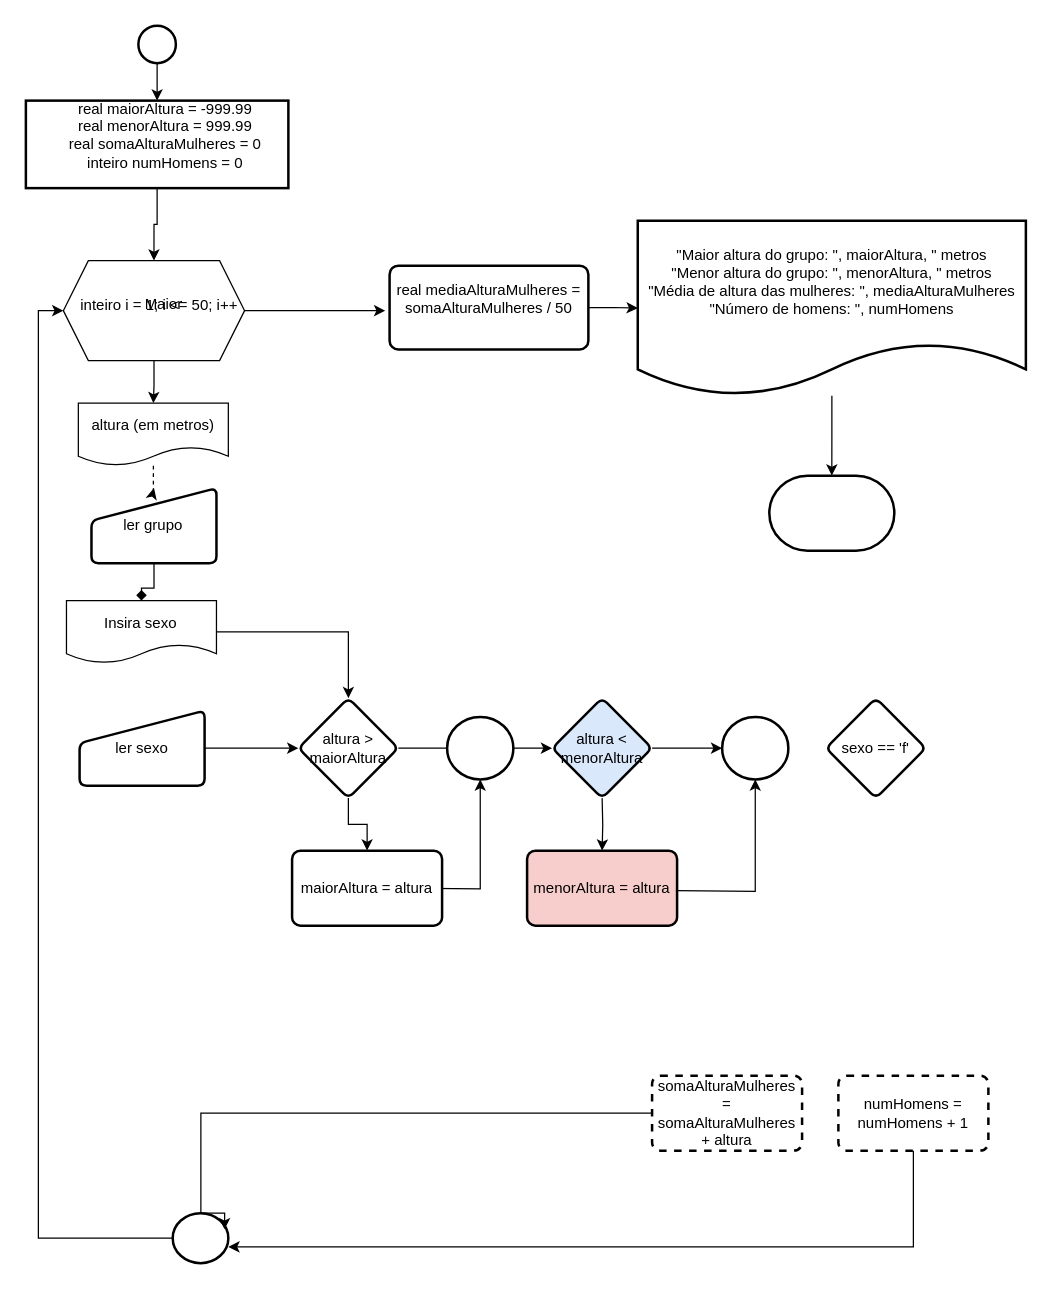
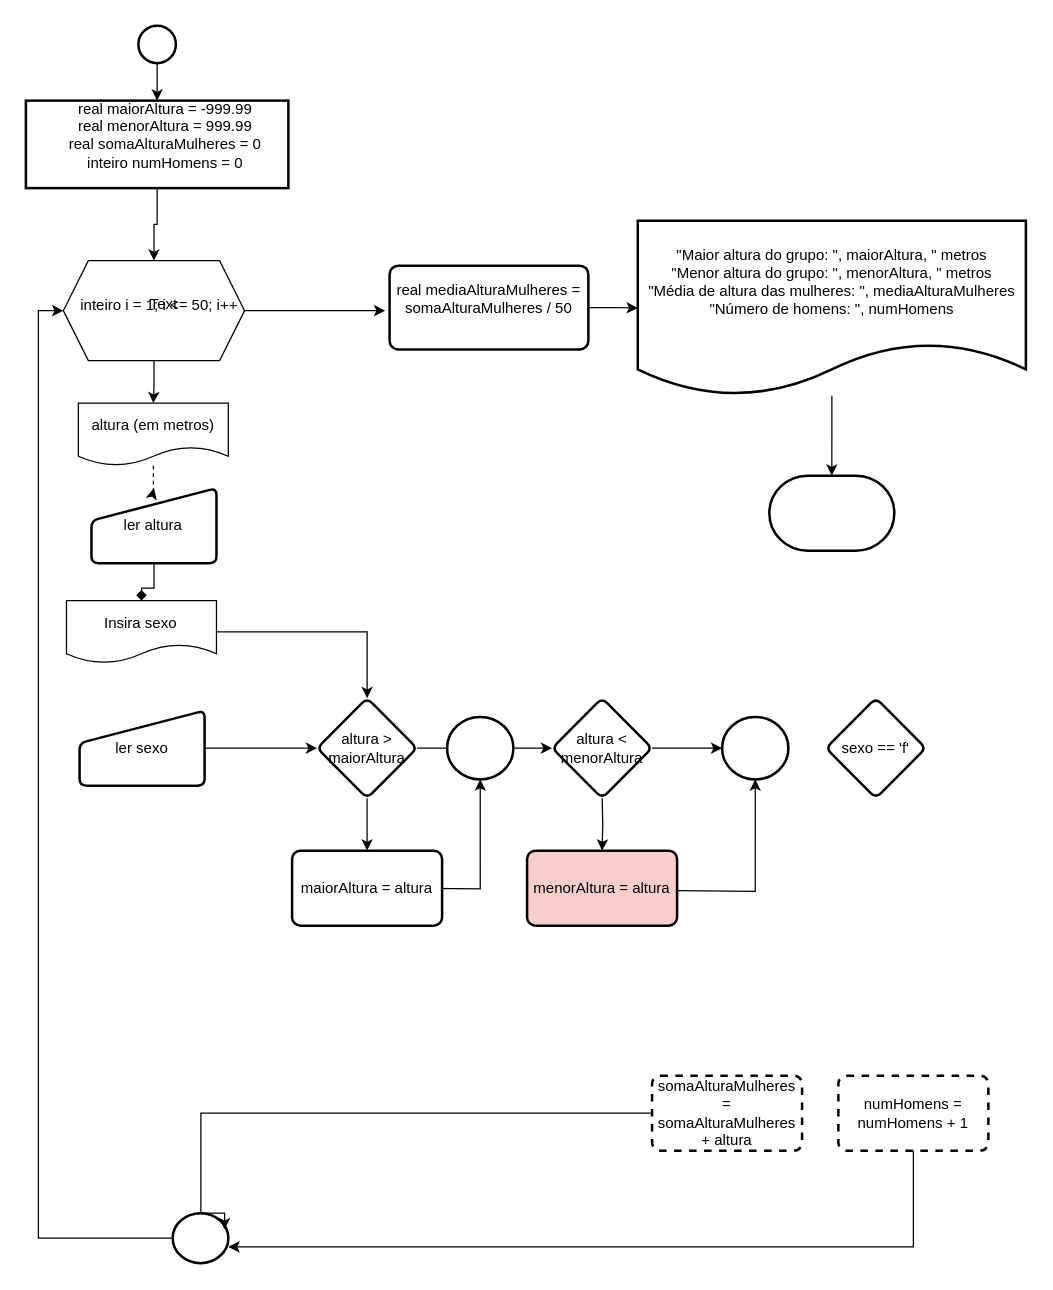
  <mxCell id="0" />
  <mxCell id="1" parent="0" />
  <mxCell id="2" value="" style="edgeStyle=orthogonalEdgeStyle;rounded=0;orthogonalLoop=1;jettySize=auto;html=1;" edge="1" parent="1" source="3" target="5"><mxGeometry relative="1" as="geometry" /></mxCell>
  <mxCell id="3" value="" style="strokeWidth=2;html=1;shape=mxgraph.flowchart.start_2;whiteSpace=wrap;" vertex="1" parent="1"><mxGeometry x="110" y="20" width="30" height="30" as="geometry" /></mxCell>
  <mxCell id="4" style="edgeStyle=orthogonalEdgeStyle;rounded=0;orthogonalLoop=1;jettySize=auto;html=1;exitX=0.5;exitY=1;exitDx=0;exitDy=0;entryX=0.5;entryY=0;entryDx=0;entryDy=0;" edge="1" parent="1" source="5" target="8"><mxGeometry relative="1" as="geometry" /></mxCell>
  <mxCell id="5" value="&lt;div&gt;&amp;nbsp; &amp;nbsp; real maiorAltura = -999.99&lt;/div&gt;&lt;div&gt;&amp;nbsp; &amp;nbsp; real menorAltura = 999.99&lt;/div&gt;&lt;div&gt;&amp;nbsp; &amp;nbsp; real somaAlturaMulheres = 0&lt;/div&gt;&lt;div&gt;&amp;nbsp; &amp;nbsp; inteiro numHomens = 0&lt;/div&gt;&lt;div&gt;&lt;br&gt;&lt;/div&gt;" style="whiteSpace=wrap;html=1;strokeWidth=2;" vertex="1" parent="1"><mxGeometry x="20" y="80" width="210" height="70" as="geometry" /></mxCell>
  <mxCell id="6" value="" style="edgeStyle=orthogonalEdgeStyle;rounded=0;orthogonalLoop=1;jettySize=auto;html=1;" edge="1" parent="1" source="8" target="10"><mxGeometry relative="1" as="geometry" /></mxCell>
  <mxCell id="7" value="" style="edgeStyle=orthogonalEdgeStyle;rounded=0;orthogonalLoop=1;jettySize=auto;html=1;" edge="1" parent="1" source="8"><mxGeometry relative="1" as="geometry"><mxPoint x="307.47" y="248" as="targetPoint" /></mxGeometry></mxCell>
  <mxCell id="8" value="" style="shape=hexagon;perimeter=hexagonPerimeter2;whiteSpace=wrap;html=1;fixedSize=1;" vertex="1" parent="1"><mxGeometry x="49.97" y="208" width="145" height="80" as="geometry" /></mxCell>
  <mxCell id="9" style="edgeStyle=orthogonalEdgeStyle;rounded=0;orthogonalLoop=1;jettySize=auto;html=1;dashed=1;" edge="1" parent="1" source="10" target="12"><mxGeometry relative="1" as="geometry" /></mxCell>
  <mxCell id="10" value="altura (em metros)" style="shape=document;whiteSpace=wrap;html=1;boundedLbl=1;" vertex="1" parent="1"><mxGeometry x="61.97" y="322" width="120" height="50" as="geometry" /></mxCell>
  <mxCell id="11" style="edgeStyle=orthogonalEdgeStyle;rounded=0;orthogonalLoop=1;jettySize=auto;html=1;endArrow=diamond;" edge="1" parent="1" source="12" target="17"><mxGeometry relative="1" as="geometry" /></mxCell>
- <mxCell id="12" value="ler grupo" style="html=1;strokeWidth=2;shape=manualInput;whiteSpace=wrap;rounded=1;size=26;arcSize=11;" vertex="1" parent="1"><mxGeometry x="72.47" y="390" width="100" height="60" as="geometry" /></mxCell>
+ <mxCell id="12" value="ler altura" style="html=1;strokeWidth=2;shape=manualInput;whiteSpace=wrap;rounded=1;size=26;arcSize=11;" vertex="1" parent="1"><mxGeometry x="72.47" y="390" width="100" height="60" as="geometry" /></mxCell>
  <mxCell id="13" style="edgeStyle=orthogonalEdgeStyle;rounded=0;orthogonalLoop=1;jettySize=auto;html=1;entryX=0;entryY=0.5;entryDx=0;entryDy=0;" edge="1" parent="1" source="14" target="8"><mxGeometry relative="1" as="geometry"><Array as="points"><mxPoint x="30" y="990" /><mxPoint x="30" y="248" /></Array></mxGeometry></mxCell>
  <mxCell id="14" value="" style="ellipse;whiteSpace=wrap;html=1;strokeWidth=2;rounded=1;arcSize=11;" vertex="1" parent="1"><mxGeometry x="137.47" y="970" width="44.5" height="40" as="geometry" /></mxCell>
  <mxCell id="15" value="inteiro i = 1; i &lt;= 50; i++" style="text;whiteSpace=wrap;" vertex="1" parent="1"><mxGeometry x="61.97" y="230" width="128.03" height="40" as="geometry" /></mxCell>
  <mxCell id="16" style="edgeStyle=orthogonalEdgeStyle;rounded=0;orthogonalLoop=1;jettySize=auto;html=1;" edge="1" parent="1" source="17" target="22"><mxGeometry relative="1" as="geometry" /></mxCell>
  <mxCell id="17" value="Insira sexo" style="shape=document;whiteSpace=wrap;html=1;boundedLbl=1;" vertex="1" parent="1"><mxGeometry x="52.47" y="480" width="120" height="50" as="geometry" /></mxCell>
  <mxCell id="18" value="" style="edgeStyle=orthogonalEdgeStyle;rounded=0;orthogonalLoop=1;jettySize=auto;html=1;" edge="1" parent="1" source="19" target="22"><mxGeometry relative="1" as="geometry" /></mxCell>
  <mxCell id="19" value="ler sexo" style="html=1;strokeWidth=2;shape=manualInput;whiteSpace=wrap;rounded=1;size=26;arcSize=11;" vertex="1" parent="1"><mxGeometry x="62.97" y="568" width="100" height="60" as="geometry" /></mxCell>
  <mxCell id="20" value="" style="edgeStyle=orthogonalEdgeStyle;rounded=0;orthogonalLoop=1;jettySize=auto;html=1;" edge="1" parent="1" source="22"><mxGeometry relative="1" as="geometry"><mxPoint x="382.97" y="598" as="targetPoint" /></mxGeometry></mxCell>
  <mxCell id="21" value="" style="edgeStyle=orthogonalEdgeStyle;rounded=0;orthogonalLoop=1;jettySize=auto;html=1;" edge="1" parent="1" source="22" target="27"><mxGeometry relative="1" as="geometry" /></mxCell>
- <mxCell id="22" value="altura &amp;gt; maiorAltura" style="rhombus;whiteSpace=wrap;html=1;strokeWidth=2;rounded=1;arcSize=11;" vertex="1" parent="1"><mxGeometry x="237.97" y="558" width="80" height="80" as="geometry" /></mxCell>
+ <mxCell id="22" value="altura &amp;gt; maiorAltura" style="rhombus;whiteSpace=wrap;html=1;strokeWidth=2;rounded=1;arcSize=11;" vertex="1" parent="1"><mxGeometry x="252.97" y="558" width="80" height="80" as="geometry" /></mxCell>
  <mxCell id="23" style="edgeStyle=orthogonalEdgeStyle;rounded=0;orthogonalLoop=1;jettySize=auto;html=1;entryX=0;entryY=0.5;entryDx=0;entryDy=0;" edge="1" parent="1" source="24" target="36"><mxGeometry relative="1" as="geometry" /></mxCell>
- <mxCell id="24" value="altura &amp;lt; menorAltura" style="rhombus;whiteSpace=wrap;html=1;strokeWidth=2;rounded=1;arcSize=11;fillColor=#dae8fc;" vertex="1" parent="1"><mxGeometry x="440.97" y="558" width="80" height="80" as="geometry" /></mxCell>
+ <mxCell id="24" value="altura &amp;lt; menorAltura" style="rhombus;whiteSpace=wrap;html=1;strokeWidth=2;rounded=1;arcSize=11;" vertex="1" parent="1"><mxGeometry x="440.97" y="558" width="80" height="80" as="geometry" /></mxCell>
  <mxCell id="25" value="sexo == 'f'" style="rhombus;whiteSpace=wrap;html=1;strokeWidth=2;rounded=1;arcSize=11;" vertex="1" parent="1"><mxGeometry x="660" y="558" width="80" height="80" as="geometry" /></mxCell>
  <mxCell id="26" value="" style="edgeStyle=orthogonalEdgeStyle;rounded=0;orthogonalLoop=1;jettySize=auto;html=1;" edge="1" parent="1" target="34"><mxGeometry relative="1" as="geometry"><mxPoint x="319.97" y="710" as="sourcePoint" /></mxGeometry></mxCell>
  <mxCell id="27" value="maiorAltura = altura" style="whiteSpace=wrap;html=1;strokeWidth=2;rounded=1;arcSize=11;" vertex="1" parent="1"><mxGeometry x="232.97" y="680" width="120" height="60" as="geometry" /></mxCell>
  <mxCell id="28" value="" style="edgeStyle=orthogonalEdgeStyle;rounded=0;orthogonalLoop=1;jettySize=auto;html=1;" edge="1" parent="1" target="29"><mxGeometry relative="1" as="geometry"><mxPoint x="481" y="638" as="sourcePoint" /></mxGeometry></mxCell>
  <mxCell id="29" value="menorAltura = altura" style="whiteSpace=wrap;html=1;strokeWidth=2;rounded=1;arcSize=11;fillColor=#f8cecc;" vertex="1" parent="1"><mxGeometry x="420.97" y="680" width="120" height="60" as="geometry" /></mxCell>
  <mxCell id="30" value="somaAlturaMulheres = somaAlturaMulheres + altura" style="whiteSpace=wrap;html=1;strokeWidth=2;rounded=1;arcSize=11;dashed=1;" vertex="1" parent="1"><mxGeometry x="520.97" y="860" width="120" height="60" as="geometry" /></mxCell>
  <mxCell id="31" value="" style="strokeWidth=2;html=1;shape=mxgraph.flowchart.terminator;whiteSpace=wrap;" vertex="1" parent="1"><mxGeometry x="614.76" y="380" width="100" height="60" as="geometry" /></mxCell>
- <mxCell id="32" value="Maior" style="text;html=1;align=center;verticalAlign=middle;resizable=0;points=[];autosize=1;strokeColor=none;fillColor=none;" vertex="1" parent="1"><mxGeometry x="105" y="228" width="50" height="30" as="geometry" /></mxCell>
+ <mxCell id="32" value="Text" style="text;html=1;align=center;verticalAlign=middle;resizable=0;points=[];autosize=1;strokeColor=none;fillColor=none;" vertex="1" parent="1"><mxGeometry x="105" y="228" width="50" height="30" as="geometry" /></mxCell>
  <mxCell id="33" style="edgeStyle=orthogonalEdgeStyle;rounded=0;orthogonalLoop=1;jettySize=auto;html=1;exitX=1;exitY=0.5;exitDx=0;exitDy=0;" edge="1" parent="1" source="34" target="24"><mxGeometry relative="1" as="geometry" /></mxCell>
  <mxCell id="34" value="" style="ellipse;whiteSpace=wrap;html=1;strokeWidth=2;rounded=1;arcSize=11;" vertex="1" parent="1"><mxGeometry x="357" y="573" width="52.97" height="50" as="geometry" /></mxCell>
  <mxCell id="35" value="" style="edgeStyle=orthogonalEdgeStyle;rounded=0;orthogonalLoop=1;jettySize=auto;html=1;" edge="1" parent="1" target="36"><mxGeometry relative="1" as="geometry"><mxPoint x="540" y="712" as="sourcePoint" /></mxGeometry></mxCell>
  <mxCell id="36" value="" style="ellipse;whiteSpace=wrap;html=1;strokeWidth=2;rounded=1;arcSize=11;" vertex="1" parent="1"><mxGeometry x="577.03" y="573" width="52.97" height="50" as="geometry" /></mxCell>
  <mxCell id="37" value="numHomens = numHomens + 1" style="rounded=1;whiteSpace=wrap;html=1;strokeWidth=2;arcSize=11;dashed=1;" vertex="1" parent="1"><mxGeometry x="670" y="860" width="120" height="60" as="geometry" /></mxCell>
  <mxCell id="38" style="edgeStyle=orthogonalEdgeStyle;rounded=0;orthogonalLoop=1;jettySize=auto;html=1;entryX=0.933;entryY=0.325;entryDx=0;entryDy=0;entryPerimeter=0;" edge="1" parent="1" source="30" target="14"><mxGeometry relative="1" as="geometry"><Array as="points"><mxPoint x="160" y="890" /><mxPoint x="160" y="970" /><mxPoint x="179" y="970" /></Array></mxGeometry></mxCell>
  <mxCell id="39" style="edgeStyle=orthogonalEdgeStyle;rounded=0;orthogonalLoop=1;jettySize=auto;html=1;entryX=1.001;entryY=0.675;entryDx=0;entryDy=0;entryPerimeter=0;" edge="1" parent="1" source="37" target="14"><mxGeometry relative="1" as="geometry"><Array as="points"><mxPoint x="730" y="997" /></Array></mxGeometry></mxCell>
  <mxCell id="40" value="" style="edgeStyle=orthogonalEdgeStyle;rounded=0;orthogonalLoop=1;jettySize=auto;html=1;" edge="1" parent="1" source="41" target="42"><mxGeometry relative="1" as="geometry" /></mxCell>
  <mxCell id="41" value="&lt;div&gt;real mediaAlturaMulheres = somaAlturaMulheres / 50&lt;/div&gt;&lt;div&gt;&lt;br&gt;&lt;/div&gt;" style="rounded=1;whiteSpace=wrap;html=1;absoluteArcSize=1;arcSize=14;strokeWidth=2;" vertex="1" parent="1"><mxGeometry x="310.97" y="212" width="159.03" height="67" as="geometry" /></mxCell>
  <mxCell id="42" value="&lt;div&gt;&quot;Maior altura do grupo: &quot;, maiorAltura, &quot; metros&lt;/div&gt;&lt;div&gt;&quot;Menor altura do grupo: &quot;, menorAltura, &quot; metros&lt;/div&gt;&lt;div&gt;&quot;Média de altura das mulheres: &quot;, mediaAlturaMulheres&lt;/div&gt;&lt;div&gt;&quot;Número de homens: &quot;, numHomens&lt;/div&gt;" style="shape=document;whiteSpace=wrap;html=1;boundedLbl=1;rounded=1;arcSize=14;strokeWidth=2;" vertex="1" parent="1"><mxGeometry x="509.51" y="176" width="310.49" height="140" as="geometry" /></mxCell>
  <mxCell id="43" style="edgeStyle=orthogonalEdgeStyle;rounded=0;orthogonalLoop=1;jettySize=auto;html=1;entryX=0.5;entryY=0;entryDx=0;entryDy=0;entryPerimeter=0;" edge="1" parent="1" source="42" target="31"><mxGeometry relative="1" as="geometry" /></mxCell>
